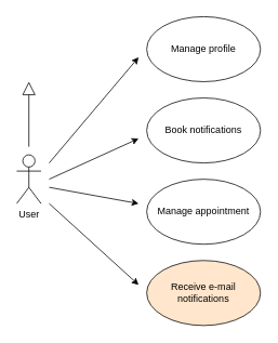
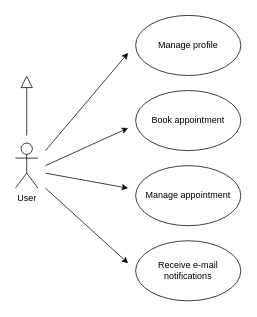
  <mxCell id="0" />
  <mxCell id="1" parent="0" />
  <mxCell id="2" style="edgeStyle=orthogonalEdgeStyle;rounded=0;orthogonalLoop=1;jettySize=auto;html=1;endArrow=block;endFill=0;endSize=14;" edge="1" parent="1"><mxGeometry relative="1" as="geometry"><mxPoint x="35" y="100" as="targetPoint" /><mxPoint x="35" y="180" as="sourcePoint" /></mxGeometry></mxCell>
  <mxCell id="3" value="User" style="shape=umlActor;verticalLabelPosition=bottom;verticalAlign=top;html=1;outlineConnect=0;" vertex="1" parent="1"><mxGeometry x="20" y="190" width="30" height="60" as="geometry" /></mxCell>
  <mxCell id="4" value="Manage profile" style="ellipse;whiteSpace=wrap;html=1;" vertex="1" parent="1"><mxGeometry x="180" y="20" width="140" height="80" as="geometry" /></mxCell>
- <mxCell id="5" value="Book notifications" style="ellipse;whiteSpace=wrap;html=1;" vertex="1" parent="1"><mxGeometry x="180" y="120" width="140" height="80" as="geometry" /></mxCell>
+ <mxCell id="5" value="Book appointment" style="ellipse;whiteSpace=wrap;html=1;" vertex="1" parent="1"><mxGeometry x="180" y="120" width="140" height="80" as="geometry" /></mxCell>
  <mxCell id="6" value="" style="endArrow=classic;html=1;rounded=0;" edge="1" parent="1"><mxGeometry width="50" height="50" relative="1" as="geometry"><mxPoint x="60" y="200" as="sourcePoint" /><mxPoint x="170" y="70" as="targetPoint" /></mxGeometry></mxCell>
  <mxCell id="7" value="Manage appointment" style="ellipse;whiteSpace=wrap;html=1;" vertex="1" parent="1"><mxGeometry x="180" y="220" width="140" height="80" as="geometry" /></mxCell>
  <mxCell id="8" value="" style="endArrow=classic;html=1;rounded=0;" edge="1" parent="1"><mxGeometry width="50" height="50" relative="1" as="geometry"><mxPoint x="60" y="220" as="sourcePoint" /><mxPoint x="170" y="170" as="targetPoint" /></mxGeometry></mxCell>
  <mxCell id="9" value="" style="endArrow=classic;html=1;rounded=0;" edge="1" parent="1"><mxGeometry width="50" height="50" relative="1" as="geometry"><mxPoint x="60" y="250" as="sourcePoint" /><mxPoint x="170" y="350" as="targetPoint" /></mxGeometry></mxCell>
- <mxCell id="10" value="Receive e-mail notifications" style="ellipse;whiteSpace=wrap;html=1;fillColor=#ffe6cc;" vertex="1" parent="1"><mxGeometry x="180" y="320" width="140" height="80" as="geometry" /></mxCell>
+ <mxCell id="10" value="Receive e-mail notifications" style="ellipse;whiteSpace=wrap;html=1;" vertex="1" parent="1"><mxGeometry x="180" y="320" width="140" height="80" as="geometry" /></mxCell>
  <mxCell id="11" value="" style="endArrow=classic;html=1;rounded=0;" edge="1" parent="1"><mxGeometry width="50" height="50" relative="1" as="geometry"><mxPoint x="60" y="230" as="sourcePoint" /><mxPoint x="170" y="250" as="targetPoint" /></mxGeometry></mxCell>
